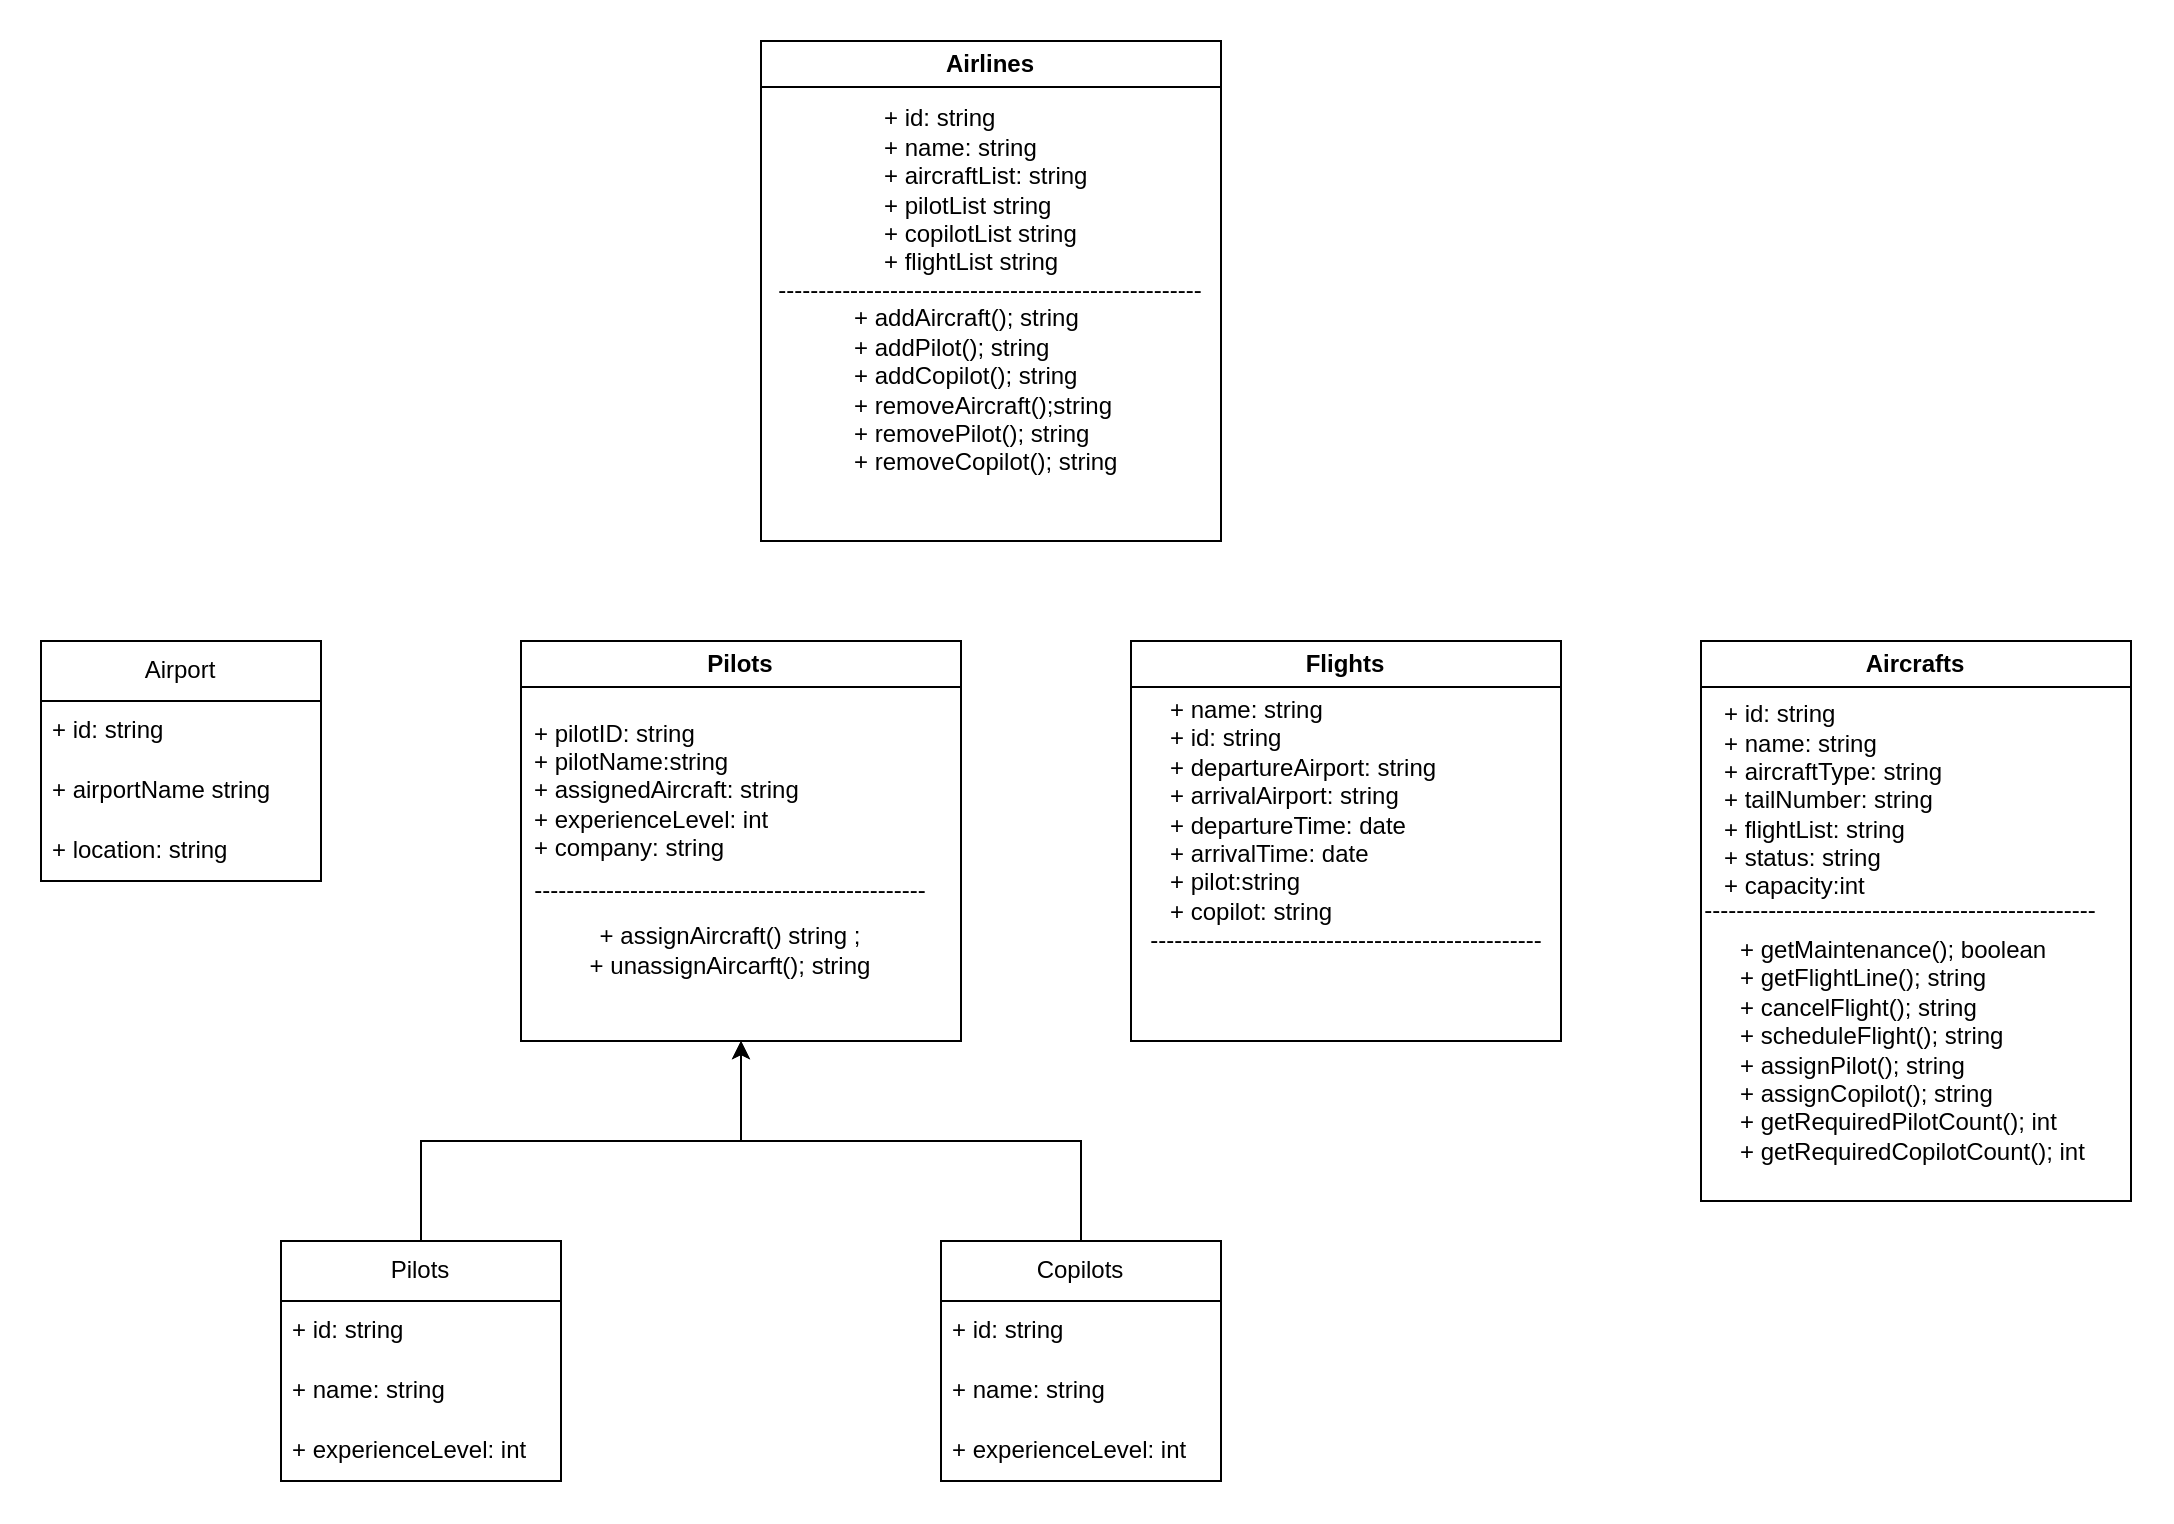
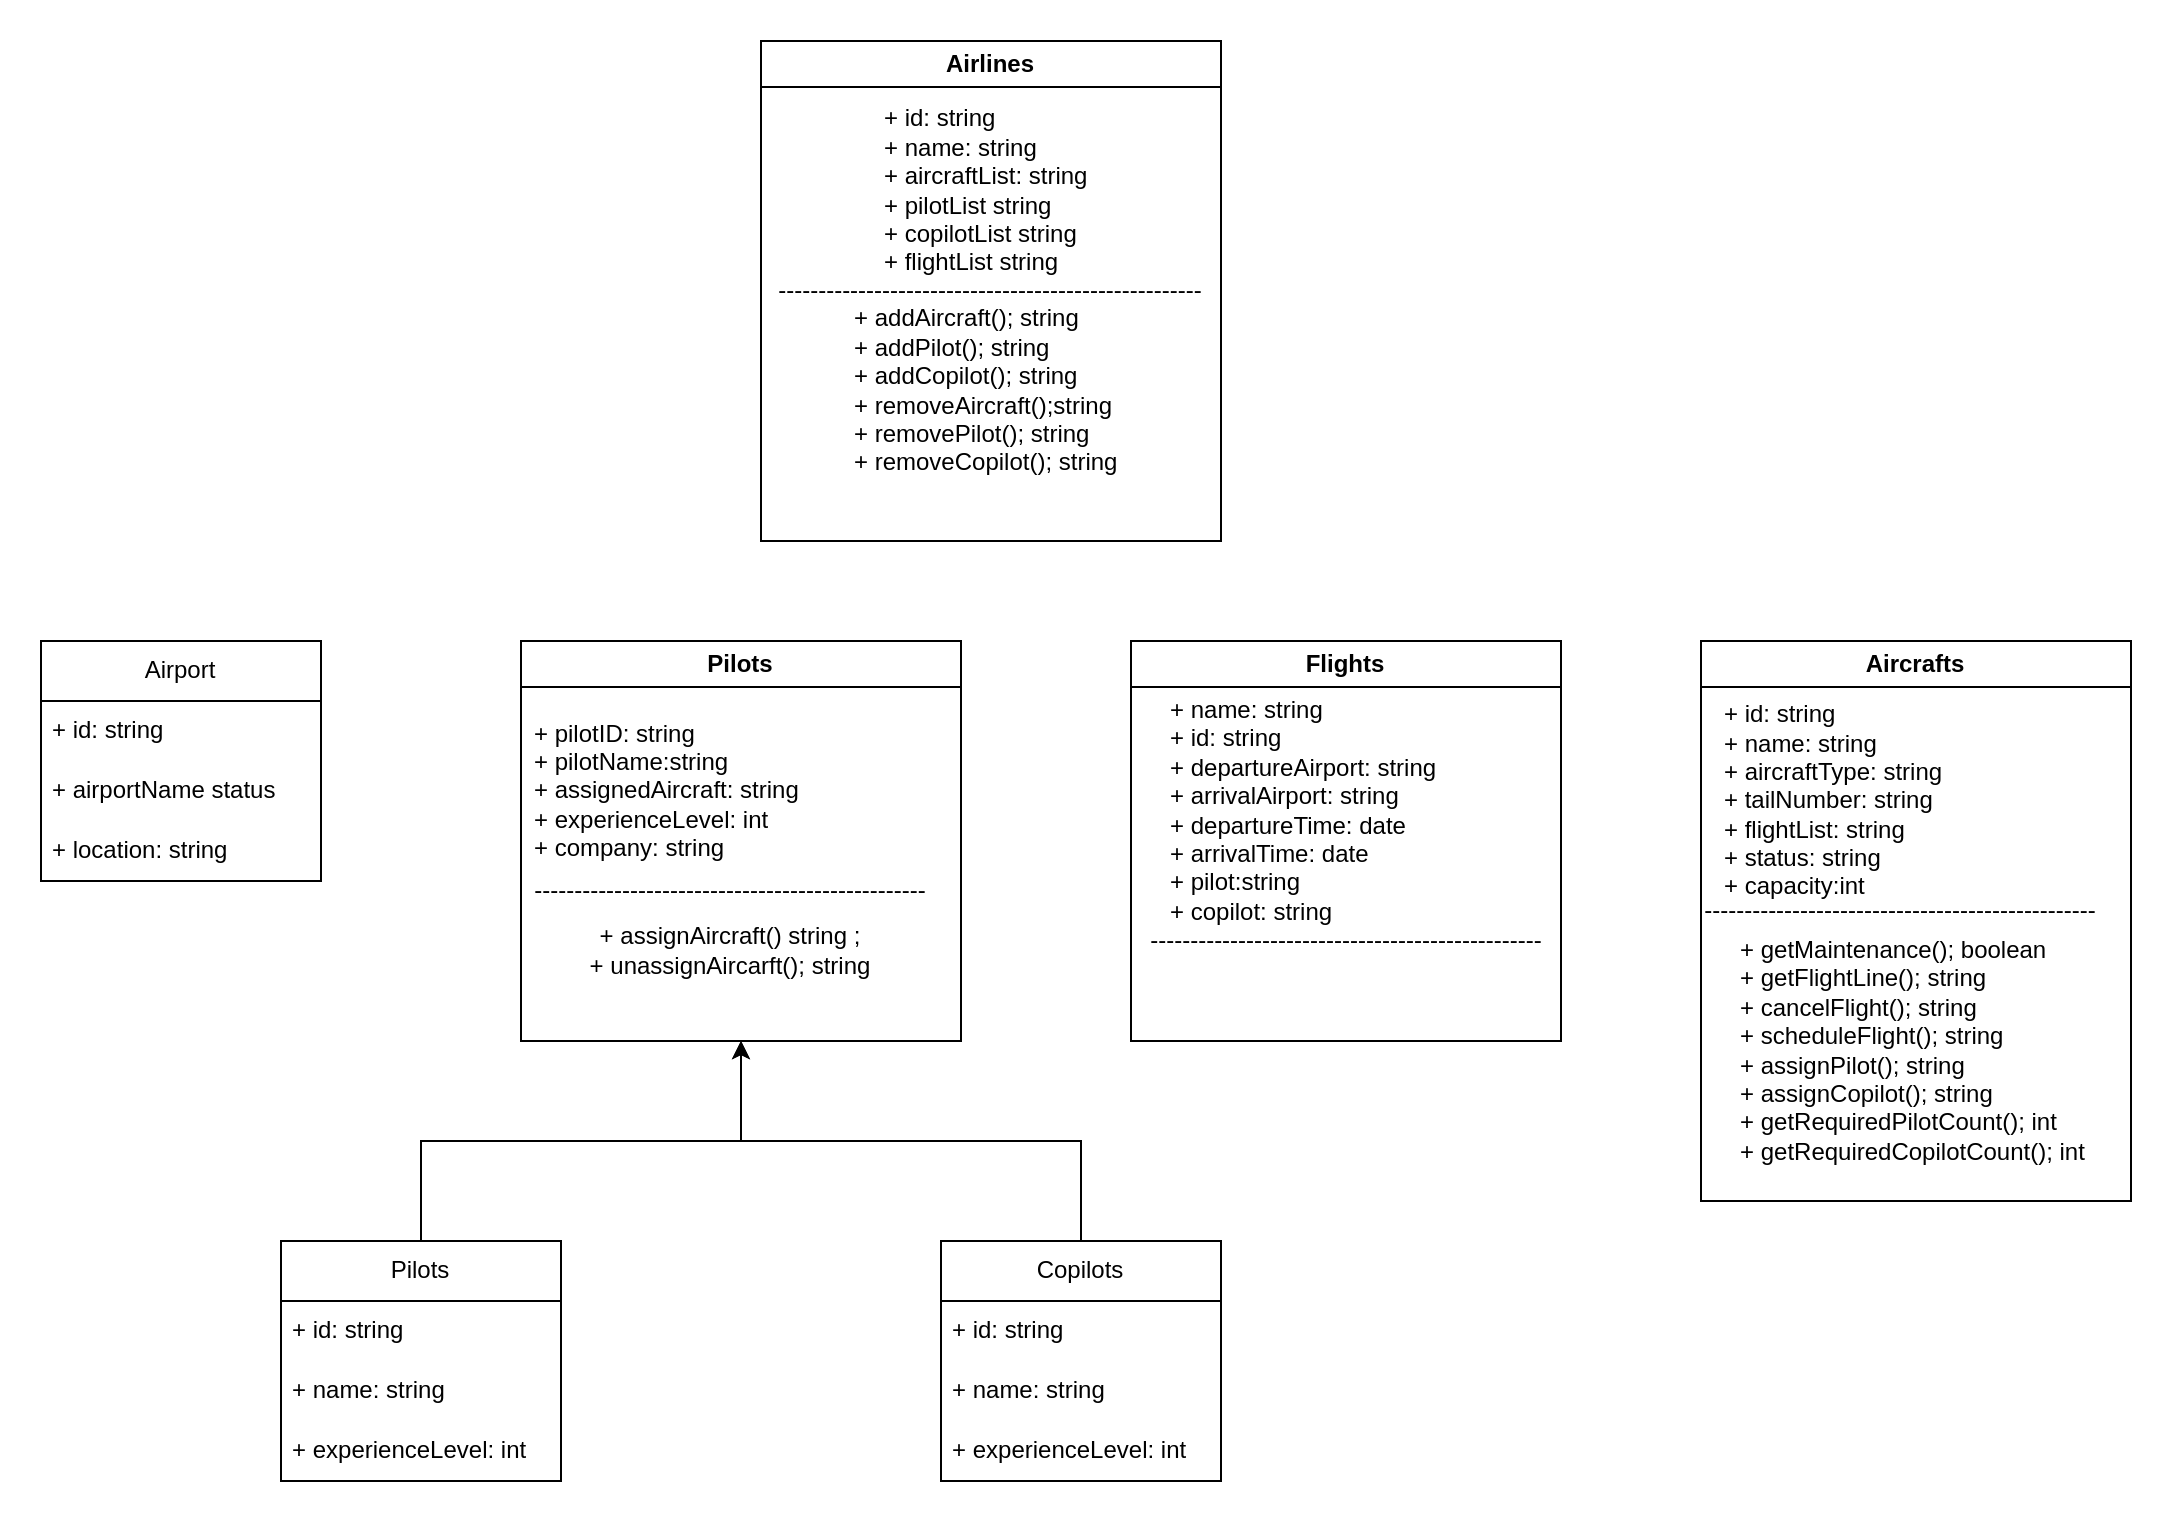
  <mxCell id="0" />
  <mxCell id="1" parent="0" />
  <mxCell id="2" value="Airlines" style="swimlane;whiteSpace=wrap;html=1;" vertex="1" parent="1"><mxGeometry x="380" y="20" width="230" height="250" as="geometry" /></mxCell>
  <mxCell id="3" value="+ id: string&lt;br&gt;+ name: string&lt;br&gt;+ aircraftList: string&lt;br&gt;+ pilotList string&lt;br&gt;+ copilotList string&lt;br&gt;+ flightList string" style="text;html=1;align=left;verticalAlign=middle;whiteSpace=wrap;rounded=0;" vertex="1" parent="2"><mxGeometry x="60" y="60" width="110" height="30" as="geometry" /></mxCell>
  <mxCell id="4" value="+ addAircraft(); string&lt;br&gt;+ addPilot(); string&lt;br&gt;+ addCopilot(); string&lt;br&gt;+ removeAircraft();string&lt;br&gt;+ removePilot(); string&lt;br&gt;+ removeCopilot(); string" style="text;html=1;align=left;verticalAlign=middle;whiteSpace=wrap;rounded=0;" vertex="1" parent="2"><mxGeometry x="45" y="170" width="140" height="10" as="geometry" /></mxCell>
  <mxCell id="5" style="edgeStyle=orthogonalEdgeStyle;rounded=0;orthogonalLoop=1;jettySize=auto;html=1;exitX=0.5;exitY=1;exitDx=0;exitDy=0;" edge="1" parent="2" source="4" target="4"><mxGeometry relative="1" as="geometry" /></mxCell>
  <mxCell id="6" value="-----------------------------------------------------" style="text;html=1;align=center;verticalAlign=middle;whiteSpace=wrap;rounded=0;" vertex="1" parent="2"><mxGeometry y="110" width="230" height="30" as="geometry" /></mxCell>
  <mxCell id="7" value="Airport" style="swimlane;fontStyle=0;childLayout=stackLayout;horizontal=1;startSize=30;horizontalStack=0;resizeParent=1;resizeParentMax=0;resizeLast=0;collapsible=1;marginBottom=0;whiteSpace=wrap;html=1;" vertex="1" parent="1"><mxGeometry x="20" y="320" width="140" height="120" as="geometry" /></mxCell>
  <mxCell id="8" value="+ id: string" style="text;strokeColor=none;fillColor=none;align=left;verticalAlign=middle;spacingLeft=4;spacingRight=4;overflow=hidden;points=[[0,0.5],[1,0.5]];portConstraint=eastwest;rotatable=0;whiteSpace=wrap;html=1;" vertex="1" parent="7"><mxGeometry y="30" width="140" height="30" as="geometry" /></mxCell>
- <mxCell id="9" value="+ airportName string" style="text;strokeColor=none;fillColor=none;align=left;verticalAlign=middle;spacingLeft=4;spacingRight=4;overflow=hidden;points=[[0,0.5],[1,0.5]];portConstraint=eastwest;rotatable=0;whiteSpace=wrap;html=1;" vertex="1" parent="7"><mxGeometry y="60" width="140" height="30" as="geometry" /></mxCell>
+ <mxCell id="9" value="+ airportName status" style="text;strokeColor=none;fillColor=none;align=left;verticalAlign=middle;spacingLeft=4;spacingRight=4;overflow=hidden;points=[[0,0.5],[1,0.5]];portConstraint=eastwest;rotatable=0;whiteSpace=wrap;html=1;" vertex="1" parent="7"><mxGeometry y="60" width="140" height="30" as="geometry" /></mxCell>
  <mxCell id="10" value="+ location: string" style="text;strokeColor=none;fillColor=none;align=left;verticalAlign=middle;spacingLeft=4;spacingRight=4;overflow=hidden;points=[[0,0.5],[1,0.5]];portConstraint=eastwest;rotatable=0;whiteSpace=wrap;html=1;" vertex="1" parent="7"><mxGeometry y="90" width="140" height="30" as="geometry" /></mxCell>
  <mxCell id="11" value="Pilots" style="swimlane;whiteSpace=wrap;html=1;" vertex="1" parent="1"><mxGeometry x="260" y="320" width="220" height="200" as="geometry" /></mxCell>
  <mxCell id="12" value="+ pilotID: string&lt;br&gt;+ pilotName:string&lt;br&gt;+ assignedAircraft: string&lt;br&gt;+ experienceLevel: int&lt;br&gt;+ company: string" style="text;html=1;align=left;verticalAlign=middle;whiteSpace=wrap;rounded=0;" vertex="1" parent="11"><mxGeometry x="5" y="60" width="180" height="30" as="geometry" /></mxCell>
  <mxCell id="13" value="-------------------------------------------------" style="text;html=1;align=center;verticalAlign=middle;whiteSpace=wrap;rounded=0;" vertex="1" parent="11"><mxGeometry x="-10" y="110" width="230" height="30" as="geometry" /></mxCell>
  <mxCell id="14" value="+ assignAircraft() string ;&lt;br&gt;+ unassignAircarft(); string" style="text;html=1;align=center;verticalAlign=middle;whiteSpace=wrap;rounded=0;" vertex="1" parent="11"><mxGeometry y="140" width="210" height="30" as="geometry" /></mxCell>
  <mxCell id="15" value="Flights" style="swimlane;whiteSpace=wrap;html=1;" vertex="1" parent="1"><mxGeometry x="565" y="320" width="215" height="200" as="geometry" /></mxCell>
  <mxCell id="16" value="+ name: string&lt;br&gt;+ id: string&lt;br&gt;+ departureAirport: string&lt;br&gt;+ arrivalAirport: string&lt;br&gt;+ departureTime: date&lt;br&gt;+ arrivalTime: date&lt;br&gt;+ pilot:string&lt;br&gt;+ copilot: string" style="text;html=1;align=left;verticalAlign=middle;whiteSpace=wrap;rounded=0;" vertex="1" parent="15"><mxGeometry x="17.5" y="70" width="180" height="30" as="geometry" /></mxCell>
  <mxCell id="17" value="-------------------------------------------------" style="text;html=1;align=center;verticalAlign=middle;whiteSpace=wrap;rounded=0;" vertex="1" parent="15"><mxGeometry x="-7.5" y="135" width="230" height="30" as="geometry" /></mxCell>
  <mxCell id="18" value="Aircrafts" style="swimlane;whiteSpace=wrap;html=1;" vertex="1" parent="1"><mxGeometry x="850" y="320" width="215" height="280" as="geometry" /></mxCell>
  <mxCell id="19" value="+ id: string&lt;br&gt;+ name: string&lt;br&gt;+ aircraftType: string&lt;br&gt;+ tailNumber: string&lt;br&gt;+ flightList: string&lt;br&gt;+ status: string&lt;br&gt;+ capacity:int" style="text;html=1;align=left;verticalAlign=middle;whiteSpace=wrap;rounded=0;" vertex="1" parent="18"><mxGeometry x="10" y="65" width="180" height="30" as="geometry" /></mxCell>
  <mxCell id="20" value="-------------------------------------------------" style="text;html=1;align=center;verticalAlign=middle;whiteSpace=wrap;rounded=0;" vertex="1" parent="18"><mxGeometry x="-15" y="120" width="230" height="30" as="geometry" /></mxCell>
  <mxCell id="21" value="+ getMaintenance(); boolean&lt;br&gt;+ getFlightLine(); string&lt;br&gt;+ cancelFlight(); string&lt;br&gt;+ scheduleFlight(); string&lt;br&gt;+ assignPilot(); string&lt;br&gt;+ assignCopilot(); string&lt;br&gt;+ getRequiredPilotCount(); int&lt;br&gt;+ getRequiredCopilotCount(); int" style="text;html=1;align=left;verticalAlign=middle;whiteSpace=wrap;rounded=0;" vertex="1" parent="18"><mxGeometry x="17.5" y="190" width="180" height="30" as="geometry" /></mxCell>
  <mxCell id="22" style="edgeStyle=orthogonalEdgeStyle;rounded=0;orthogonalLoop=1;jettySize=auto;html=1;entryX=0.5;entryY=1;entryDx=0;entryDy=0;" edge="1" parent="1" source="23" target="11"><mxGeometry relative="1" as="geometry" /></mxCell>
  <mxCell id="23" value="Pilots" style="swimlane;fontStyle=0;childLayout=stackLayout;horizontal=1;startSize=30;horizontalStack=0;resizeParent=1;resizeParentMax=0;resizeLast=0;collapsible=1;marginBottom=0;whiteSpace=wrap;html=1;" vertex="1" parent="1"><mxGeometry x="140" y="620" width="140" height="120" as="geometry" /></mxCell>
  <mxCell id="24" value="+ id: string" style="text;strokeColor=none;fillColor=none;align=left;verticalAlign=middle;spacingLeft=4;spacingRight=4;overflow=hidden;points=[[0,0.5],[1,0.5]];portConstraint=eastwest;rotatable=0;whiteSpace=wrap;html=1;" vertex="1" parent="23"><mxGeometry y="30" width="140" height="30" as="geometry" /></mxCell>
  <mxCell id="25" value="+ name: string" style="text;strokeColor=none;fillColor=none;align=left;verticalAlign=middle;spacingLeft=4;spacingRight=4;overflow=hidden;points=[[0,0.5],[1,0.5]];portConstraint=eastwest;rotatable=0;whiteSpace=wrap;html=1;" vertex="1" parent="23"><mxGeometry y="60" width="140" height="30" as="geometry" /></mxCell>
  <mxCell id="26" value="+ experienceLevel: int" style="text;strokeColor=none;fillColor=none;align=left;verticalAlign=middle;spacingLeft=4;spacingRight=4;overflow=hidden;points=[[0,0.5],[1,0.5]];portConstraint=eastwest;rotatable=0;whiteSpace=wrap;html=1;" vertex="1" parent="23"><mxGeometry y="90" width="140" height="30" as="geometry" /></mxCell>
  <mxCell id="27" style="edgeStyle=orthogonalEdgeStyle;rounded=0;orthogonalLoop=1;jettySize=auto;html=1;entryX=0.5;entryY=1;entryDx=0;entryDy=0;" edge="1" parent="1" source="28" target="11"><mxGeometry relative="1" as="geometry" /></mxCell>
  <mxCell id="28" value="Copilots" style="swimlane;fontStyle=0;childLayout=stackLayout;horizontal=1;startSize=30;horizontalStack=0;resizeParent=1;resizeParentMax=0;resizeLast=0;collapsible=1;marginBottom=0;whiteSpace=wrap;html=1;" vertex="1" parent="1"><mxGeometry x="470" y="620" width="140" height="120" as="geometry" /></mxCell>
  <mxCell id="29" value="+ id: string" style="text;strokeColor=none;fillColor=none;align=left;verticalAlign=middle;spacingLeft=4;spacingRight=4;overflow=hidden;points=[[0,0.5],[1,0.5]];portConstraint=eastwest;rotatable=0;whiteSpace=wrap;html=1;" vertex="1" parent="28"><mxGeometry y="30" width="140" height="30" as="geometry" /></mxCell>
  <mxCell id="30" value="+ name: string" style="text;strokeColor=none;fillColor=none;align=left;verticalAlign=middle;spacingLeft=4;spacingRight=4;overflow=hidden;points=[[0,0.5],[1,0.5]];portConstraint=eastwest;rotatable=0;whiteSpace=wrap;html=1;" vertex="1" parent="28"><mxGeometry y="60" width="140" height="30" as="geometry" /></mxCell>
  <mxCell id="31" value="+ experienceLevel: int" style="text;strokeColor=none;fillColor=none;align=left;verticalAlign=middle;spacingLeft=4;spacingRight=4;overflow=hidden;points=[[0,0.5],[1,0.5]];portConstraint=eastwest;rotatable=0;whiteSpace=wrap;html=1;" vertex="1" parent="28"><mxGeometry y="90" width="140" height="30" as="geometry" /></mxCell>
